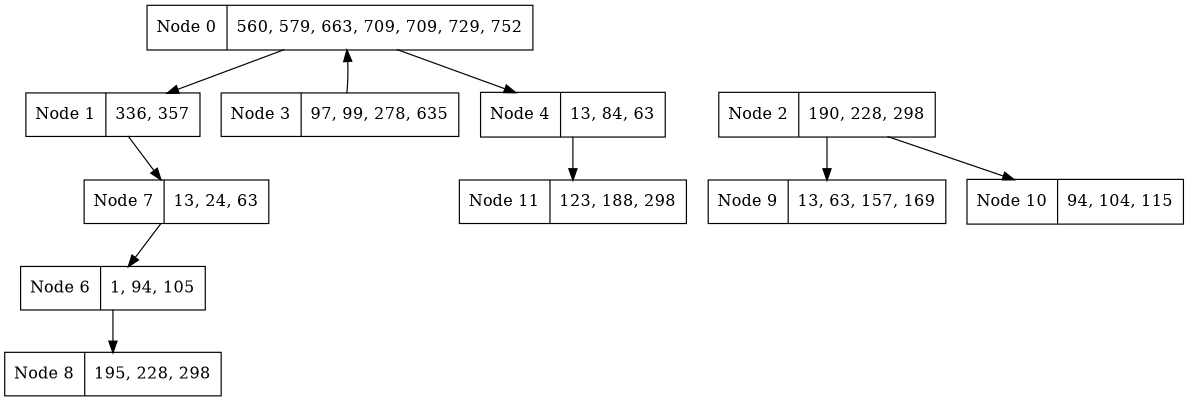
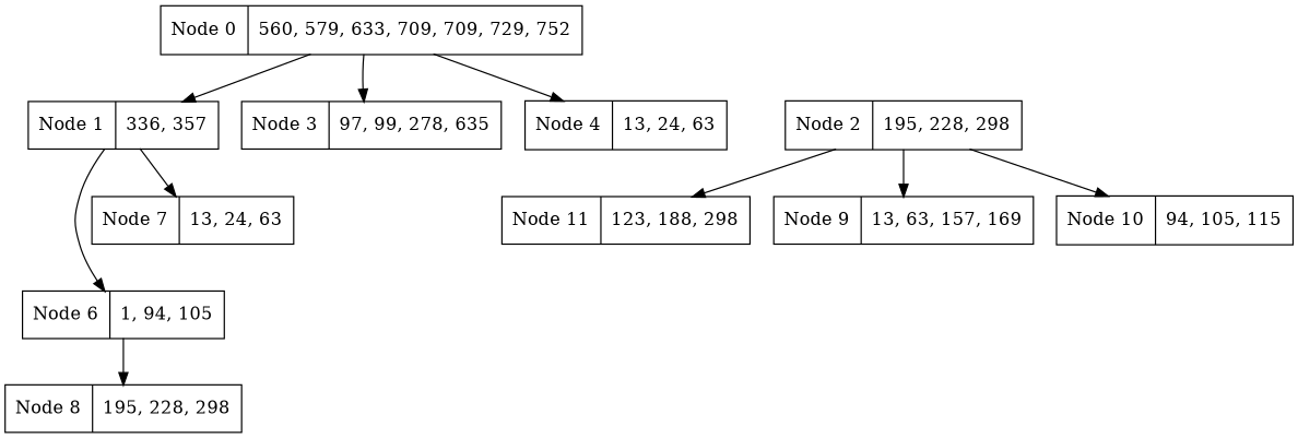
  digraph {
    node [shape=record]
-   n1 [label="Node 0 | 560, 579, 663, 709, 709, 729, 752 "]
+   n1 [label="Node 0 | 560, 579, 633, 709, 709, 729, 752 "]
    n2 [label="Node 1 | 336, 357 "]
    n3 [label="Node 3 | 97, 99, 278, 635 "]
-   n4 [label="Node 4 | 13, 84, 63 "]
+   n4 [label="Node 4 | 13, 24, 63 "]
    n5 [label="Node 6 | 1, 94, 105 "]
    n6 [label="Node 7 | 13, 24, 63 "]
-   n7 [label="Node 2 | 190, 228, 298 "]
+   n7 [label="Node 2 | 195, 228, 298 "]
    n8 [label="Node 9 | 13, 63, 157, 169 "]
-   n9 [label="Node 10 | 94, 104, 115 "]
+   n9 [label="Node 10 | 94, 105, 115 "]
    n10 [label="Node 11 | 123, 188, 298 "]
    n11 [label="Node 8 | 195, 228, 298 "]
    n1 -> n2
-   n3 -> n1
+   n1 -> n3
    n1 -> n4
-   n6 -> n5
+   n2 -> n5
    n2 -> n6
    n5 -> n11
    n7 -> n8
    n7 -> n9
-   n4 -> n10
+   n7 -> n10
  }
